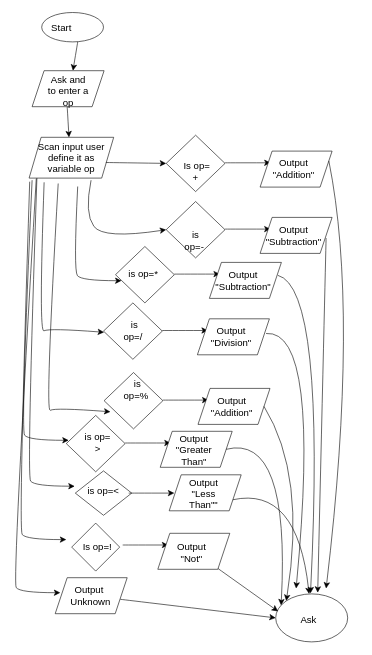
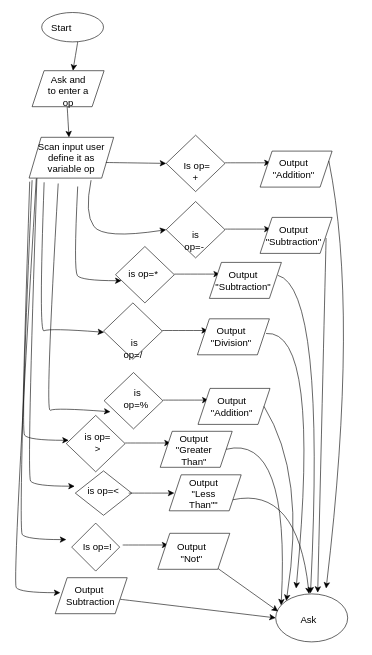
  <mxCell id="0" />
  <mxCell id="1" parent="0" />
  <mxCell id="2" value="" style="shape=parallelogram;perimeter=parallelogramPerimeter;whiteSpace=wrap;html=1;fixedSize=1;" vertex="1" parent="1"><mxGeometry x="53" y="117" width="120" height="60" as="geometry" /></mxCell>
  <mxCell id="3" value="Ask and to enter a op" style="text;strokeColor=none;fillColor=none;html=1;align=center;verticalAlign=middle;whiteSpace=wrap;rounded=0;fontSize=16;" vertex="1" parent="1"><mxGeometry x="74.5" y="128" width="77" height="45" as="geometry" /></mxCell>
  <mxCell id="4" value="" style="endArrow=classic;html=1;rounded=0;fontSize=12;startSize=8;endSize=8;curved=1;" edge="1" parent="1"><mxGeometry width="50" height="50" relative="1" as="geometry"><mxPoint x="111.5" y="177" as="sourcePoint" /><mxPoint x="114.5" y="228" as="targetPoint" /></mxGeometry></mxCell>
  <mxCell id="5" value="" style="shape=parallelogram;perimeter=parallelogramPerimeter;whiteSpace=wrap;html=1;fixedSize=1;" vertex="1" parent="1"><mxGeometry x="48" y="228" width="141" height="68" as="geometry" /></mxCell>
  <mxCell id="6" value="Scan input user define it as variable op" style="text;strokeColor=none;fillColor=none;html=1;align=center;verticalAlign=middle;whiteSpace=wrap;rounded=0;fontSize=16;" vertex="1" parent="1"><mxGeometry x="53" y="224.5" width="131" height="75" as="geometry" /></mxCell>
  <mxCell id="7" value="" style="ellipse;whiteSpace=wrap;html=1;" vertex="1" parent="1"><mxGeometry x="69" y="20" width="103" height="49" as="geometry" /></mxCell>
  <mxCell id="8" value="Start" style="text;strokeColor=none;fillColor=none;html=1;align=center;verticalAlign=middle;whiteSpace=wrap;rounded=0;fontSize=16;" vertex="1" parent="1"><mxGeometry x="71.5" y="29.5" width="60" height="30" as="geometry" /></mxCell>
  <mxCell id="9" value="" style="rhombus;whiteSpace=wrap;html=1;" vertex="1" parent="1"><mxGeometry x="276.5" y="224.5" width="98" height="94" as="geometry" /></mxCell>
  <mxCell id="10" value="&amp;nbsp;Is op= + " style="text;strokeColor=none;fillColor=none;html=1;align=center;verticalAlign=middle;whiteSpace=wrap;rounded=0;fontSize=16;" vertex="1" parent="1"><mxGeometry x="299" y="276" width="53" height="20" as="geometry" /></mxCell>
  <mxCell id="11" value="" style="endArrow=classic;html=1;rounded=0;fontSize=12;startSize=8;endSize=8;curved=1;entryX=0;entryY=0.5;entryDx=0;entryDy=0;" edge="1" parent="1" target="9"><mxGeometry width="50" height="50" relative="1" as="geometry"><mxPoint x="176" y="270" as="sourcePoint" /><mxPoint x="226" y="220" as="targetPoint" /></mxGeometry></mxCell>
  <mxCell id="12" value="" style="endArrow=classic;html=1;rounded=0;fontSize=12;startSize=8;endSize=8;curved=1;exitX=0.583;exitY=1;exitDx=0;exitDy=0;exitPerimeter=0;entryX=0.567;entryY=0;entryDx=0;entryDy=0;entryPerimeter=0;" edge="1" parent="1" source="7" target="2"><mxGeometry width="50" height="50" relative="1" as="geometry"><mxPoint x="129" y="100" as="sourcePoint" /><mxPoint x="179" y="50" as="targetPoint" /></mxGeometry></mxCell>
  <mxCell id="13" value="" style="endArrow=classic;html=1;rounded=0;fontSize=12;startSize=8;endSize=8;curved=1;" edge="1" parent="1"><mxGeometry width="50" height="50" relative="1" as="geometry"><mxPoint x="374.5" y="270.5" as="sourcePoint" /><mxPoint x="450.5" y="270.5" as="targetPoint" /></mxGeometry></mxCell>
  <mxCell id="14" value="" style="shape=parallelogram;perimeter=parallelogramPerimeter;whiteSpace=wrap;html=1;fixedSize=1;" vertex="1" parent="1"><mxGeometry x="433" y="251" width="120" height="60" as="geometry" /></mxCell>
  <mxCell id="15" value="Output &quot;Addition&quot;" style="text;strokeColor=none;fillColor=none;html=1;align=center;verticalAlign=middle;whiteSpace=wrap;rounded=0;fontSize=16;" vertex="1" parent="1"><mxGeometry x="459" y="266" width="60" height="30" as="geometry" /></mxCell>
  <mxCell id="16" value="" style="rhombus;whiteSpace=wrap;html=1;" vertex="1" parent="1"><mxGeometry x="276.5" y="335" width="98" height="94" as="geometry" /></mxCell>
  <mxCell id="17" value="&amp;nbsp;is op=-" style="text;strokeColor=none;fillColor=none;html=1;align=center;verticalAlign=middle;whiteSpace=wrap;rounded=0;fontSize=16;" vertex="1" parent="1"><mxGeometry x="297" y="390.5" width="53" height="20" as="geometry" /></mxCell>
  <mxCell id="18" value="" style="endArrow=classic;html=1;rounded=0;fontSize=12;startSize=8;endSize=8;curved=1;" edge="1" parent="1"><mxGeometry width="50" height="50" relative="1" as="geometry"><mxPoint x="374.5" y="381" as="sourcePoint" /><mxPoint x="450.5" y="381" as="targetPoint" /></mxGeometry></mxCell>
  <mxCell id="19" value="" style="shape=parallelogram;perimeter=parallelogramPerimeter;whiteSpace=wrap;html=1;fixedSize=1;" vertex="1" parent="1"><mxGeometry x="433" y="361.5" width="120" height="60" as="geometry" /></mxCell>
  <mxCell id="20" value="Output &quot;Subtraction&quot;" style="text;strokeColor=none;fillColor=none;html=1;align=center;verticalAlign=middle;whiteSpace=wrap;rounded=0;fontSize=16;" vertex="1" parent="1"><mxGeometry x="459" y="376.5" width="60" height="30" as="geometry" /></mxCell>
  <mxCell id="21" value="" style="endArrow=classic;html=1;rounded=0;fontSize=12;startSize=8;endSize=8;curved=1;entryX=0;entryY=0.5;entryDx=0;entryDy=0;exitX=0.75;exitY=1;exitDx=0;exitDy=0;" edge="1" parent="1" source="6" target="16"><mxGeometry width="50" height="50" relative="1" as="geometry"><mxPoint x="186" y="280" as="sourcePoint" /><mxPoint x="287" y="282" as="targetPoint" /><Array as="points"><mxPoint x="140" y="355" /><mxPoint x="172" y="398" /></Array></mxGeometry></mxCell>
  <mxCell id="22" value="" style="rhombus;whiteSpace=wrap;html=1;" vertex="1" parent="1"><mxGeometry x="192" y="410" width="98" height="94" as="geometry" /></mxCell>
  <mxCell id="23" value="is op=*" style="text;strokeColor=none;fillColor=none;html=1;align=center;verticalAlign=middle;whiteSpace=wrap;rounded=0;fontSize=16;" vertex="1" parent="1"><mxGeometry x="211.5" y="445.5" width="53" height="20" as="geometry" /></mxCell>
  <mxCell id="24" value="" style="endArrow=classic;html=1;rounded=0;fontSize=12;startSize=8;endSize=8;curved=1;" edge="1" parent="1"><mxGeometry width="50" height="50" relative="1" as="geometry"><mxPoint x="290" y="456" as="sourcePoint" /><mxPoint x="366" y="456" as="targetPoint" /></mxGeometry></mxCell>
  <mxCell id="25" value="" style="shape=parallelogram;perimeter=parallelogramPerimeter;whiteSpace=wrap;html=1;fixedSize=1;" vertex="1" parent="1"><mxGeometry x="348.5" y="436.5" width="120" height="60" as="geometry" /></mxCell>
  <mxCell id="26" value="Output &quot;Subtraction&quot;" style="text;strokeColor=none;fillColor=none;html=1;align=center;verticalAlign=middle;whiteSpace=wrap;rounded=0;fontSize=16;" vertex="1" parent="1"><mxGeometry x="374.5" y="451.5" width="60" height="30" as="geometry" /></mxCell>
  <mxCell id="27" value="" style="endArrow=classic;html=1;rounded=0;fontSize=12;startSize=8;endSize=8;curved=1;exitX=0;exitY=1;exitDx=0;exitDy=0;entryX=0;entryY=0.5;entryDx=0;entryDy=0;" edge="1" parent="1" source="6"><mxGeometry width="50" height="50" relative="1" as="geometry"><mxPoint x="40.5" y="575.5" as="sourcePoint" /><mxPoint x="114" y="733" as="targetPoint" /><Array as="points"><mxPoint x="34" y="716" /><mxPoint x="47" y="733" /></Array></mxGeometry></mxCell>
  <mxCell id="28" value="" style="endArrow=classic;html=1;rounded=0;fontSize=12;startSize=8;endSize=8;curved=1;exitX=0;exitY=1;exitDx=0;exitDy=0;" edge="1" parent="1"><mxGeometry width="50" height="50" relative="1" as="geometry"><mxPoint x="96.5" y="305" as="sourcePoint" /><mxPoint x="183.5" y="685.5" as="targetPoint" /><Array as="points"><mxPoint x="74.5" y="687.5" /><mxPoint x="92" y="678.5" /></Array></mxGeometry></mxCell>
  <mxCell id="29" value="" style="rhombus;whiteSpace=wrap;html=1;" vertex="1" parent="1"><mxGeometry x="172" y="504" width="98" height="94" as="geometry" /></mxCell>
- <mxCell id="30" value="&amp;nbsp;is op=/" style="text;strokeColor=none;fillColor=none;html=1;align=center;verticalAlign=middle;whiteSpace=wrap;rounded=0;fontSize=16;" vertex="1" parent="1"><mxGeometry x="194.5" y="540.5" width="53" height="20" as="geometry" /></mxCell>
+ <mxCell id="30" value="&amp;nbsp;is op=/" style="text;strokeColor=none;fillColor=none;html=1;align=center;verticalAlign=middle;whiteSpace=wrap;rounded=0;fontSize=16;" vertex="1" parent="1"><mxGeometry x="194.5" y="570.5" width="53" height="20" as="geometry" /></mxCell>
  <mxCell id="31" value="" style="endArrow=classic;html=1;rounded=0;fontSize=12;startSize=8;endSize=8;curved=1;" edge="1" parent="1"><mxGeometry width="50" height="50" relative="1" as="geometry"><mxPoint x="270" y="550" as="sourcePoint" /><mxPoint x="346" y="550" as="targetPoint" /></mxGeometry></mxCell>
  <mxCell id="32" value="" style="shape=parallelogram;perimeter=parallelogramPerimeter;whiteSpace=wrap;html=1;fixedSize=1;" vertex="1" parent="1"><mxGeometry x="328.5" y="530.5" width="120" height="60" as="geometry" /></mxCell>
  <mxCell id="33" value="Output &quot;Division&quot;" style="text;strokeColor=none;fillColor=none;html=1;align=center;verticalAlign=middle;whiteSpace=wrap;rounded=0;fontSize=16;" vertex="1" parent="1"><mxGeometry x="354.5" y="545.5" width="60" height="30" as="geometry" /></mxCell>
  <mxCell id="34" value="" style="rhombus;whiteSpace=wrap;html=1;" vertex="1" parent="1"><mxGeometry x="173" y="620" width="98" height="94" as="geometry" /></mxCell>
- <mxCell id="35" value="&amp;nbsp;is op=%" style="text;strokeColor=none;fillColor=none;html=1;align=center;verticalAlign=middle;whiteSpace=wrap;rounded=0;fontSize=16;" vertex="1" parent="1"><mxGeometry x="200" y="639" width="53" height="20" as="geometry" /></mxCell>
+ <mxCell id="35" value="&amp;nbsp;is op=%" style="text;strokeColor=none;fillColor=none;html=1;align=center;verticalAlign=middle;whiteSpace=wrap;rounded=0;fontSize=16;" vertex="1" parent="1"><mxGeometry x="200" y="654" width="53" height="20" as="geometry" /></mxCell>
  <mxCell id="36" value="" style="endArrow=classic;html=1;rounded=0;fontSize=12;startSize=8;endSize=8;curved=1;" edge="1" parent="1"><mxGeometry width="50" height="50" relative="1" as="geometry"><mxPoint x="271" y="666" as="sourcePoint" /><mxPoint x="347" y="666" as="targetPoint" /></mxGeometry></mxCell>
  <mxCell id="37" value="" style="shape=parallelogram;perimeter=parallelogramPerimeter;whiteSpace=wrap;html=1;fixedSize=1;" vertex="1" parent="1"><mxGeometry x="329.5" y="646.5" width="120" height="60" as="geometry" /></mxCell>
  <mxCell id="38" value="Output &quot;Addition&quot;" style="text;strokeColor=none;fillColor=none;html=1;align=center;verticalAlign=middle;whiteSpace=wrap;rounded=0;fontSize=16;" vertex="1" parent="1"><mxGeometry x="355.5" y="661.5" width="60" height="30" as="geometry" /></mxCell>
  <mxCell id="39" value="" style="endArrow=classic;html=1;rounded=0;fontSize=12;startSize=8;endSize=8;curved=1;exitX=0.153;exitY=1.047;exitDx=0;exitDy=0;exitPerimeter=0;" edge="1" parent="1" source="6"><mxGeometry width="50" height="50" relative="1" as="geometry"><mxPoint x="73" y="353" as="sourcePoint" /><mxPoint x="173" y="553" as="targetPoint" /><Array as="points"><mxPoint x="64" y="555" /><mxPoint x="81.5" y="546" /></Array></mxGeometry></mxCell>
  <mxCell id="40" value="" style="endArrow=classic;html=1;rounded=0;fontSize=12;startSize=8;endSize=8;curved=1;exitX=0.5;exitY=1;exitDx=0;exitDy=0;entryX=0;entryY=0.5;entryDx=0;entryDy=0;" edge="1" parent="1"><mxGeometry width="50" height="50" relative="1" as="geometry"><mxPoint x="129" y="310" as="sourcePoint" /><mxPoint x="202" y="467" as="targetPoint" /><Array as="points"><mxPoint x="122" y="450" /><mxPoint x="135" y="467" /></Array></mxGeometry></mxCell>
  <mxCell id="41" value="" style="rhombus;whiteSpace=wrap;html=1;" vertex="1" parent="1"><mxGeometry x="110" y="691.5" width="98" height="94" as="geometry" /></mxCell>
  <mxCell id="42" value="is op= &amp;gt;" style="text;strokeColor=none;fillColor=none;html=1;align=center;verticalAlign=middle;whiteSpace=wrap;rounded=0;fontSize=16;" vertex="1" parent="1"><mxGeometry x="136" y="727.5" width="53" height="19.5" as="geometry" /></mxCell>
  <mxCell id="43" value="" style="endArrow=classic;html=1;rounded=0;fontSize=12;startSize=8;endSize=8;curved=1;" edge="1" parent="1"><mxGeometry width="50" height="50" relative="1" as="geometry"><mxPoint x="208" y="737.5" as="sourcePoint" /><mxPoint x="284" y="737.5" as="targetPoint" /></mxGeometry></mxCell>
  <mxCell id="44" value="" style="shape=parallelogram;perimeter=parallelogramPerimeter;whiteSpace=wrap;html=1;fixedSize=1;" vertex="1" parent="1"><mxGeometry x="266.5" y="718" width="120" height="60" as="geometry" /></mxCell>
  <mxCell id="45" value="Output &quot;Greater Than&quot;" style="text;strokeColor=none;fillColor=none;html=1;align=center;verticalAlign=middle;whiteSpace=wrap;rounded=0;fontSize=16;" vertex="1" parent="1"><mxGeometry x="292.5" y="734" width="60" height="30" as="geometry" /></mxCell>
  <mxCell id="46" value="" style="endArrow=classic;html=1;rounded=0;fontSize=12;startSize=8;endSize=8;curved=1;exitX=0.061;exitY=0.953;exitDx=0;exitDy=0;entryX=0;entryY=0.5;entryDx=0;entryDy=0;exitPerimeter=0;" edge="1" parent="1" source="6"><mxGeometry width="50" height="50" relative="1" as="geometry"><mxPoint x="63" y="376.5" as="sourcePoint" /><mxPoint x="124" y="809.5" as="targetPoint" /><Array as="points"><mxPoint x="44" y="792.5" /><mxPoint x="57" y="809.5" /></Array></mxGeometry></mxCell>
  <mxCell id="47" value="" style="rhombus;whiteSpace=wrap;html=1;" vertex="1" parent="1"><mxGeometry x="125" y="784" width="94" height="74" as="geometry" /></mxCell>
  <mxCell id="48" value="" style="endArrow=classic;html=1;rounded=0;fontSize=12;startSize=8;endSize=8;curved=1;" edge="1" parent="1"><mxGeometry width="50" height="50" relative="1" as="geometry"><mxPoint x="214" y="821" as="sourcePoint" /><mxPoint x="290" y="821" as="targetPoint" /></mxGeometry></mxCell>
  <mxCell id="49" value="" style="shape=parallelogram;perimeter=parallelogramPerimeter;whiteSpace=wrap;html=1;fixedSize=1;" vertex="1" parent="1"><mxGeometry x="281.5" y="790.5" width="120" height="60" as="geometry" /></mxCell>
  <mxCell id="50" value="Output &quot;Less Than&quot;&quot;" style="text;strokeColor=none;fillColor=none;html=1;align=center;verticalAlign=middle;whiteSpace=wrap;rounded=0;fontSize=16;" vertex="1" parent="1"><mxGeometry x="308.5" y="806.5" width="60" height="30" as="geometry" /></mxCell>
  <mxCell id="51" value="is op=&amp;lt;" style="text;strokeColor=none;fillColor=none;html=1;align=center;verticalAlign=middle;whiteSpace=wrap;rounded=0;fontSize=16;" vertex="1" parent="1"><mxGeometry x="142" y="802" width="60" height="30" as="geometry" /></mxCell>
  <mxCell id="52" value="" style="endArrow=classic;html=1;rounded=0;fontSize=12;startSize=8;endSize=8;curved=1;entryX=0;entryY=0.5;entryDx=0;entryDy=0;" edge="1" parent="1"><mxGeometry width="50" height="50" relative="1" as="geometry"><mxPoint x="49" y="302" as="sourcePoint" /><mxPoint x="110" y="898.5" as="targetPoint" /><Array as="points"><mxPoint x="30" y="881.5" /><mxPoint x="43" y="898.5" /></Array></mxGeometry></mxCell>
  <mxCell id="53" value="is op= &amp;gt;" style="text;strokeColor=none;fillColor=none;html=1;align=center;verticalAlign=middle;whiteSpace=wrap;rounded=0;fontSize=16;" vertex="1" parent="1"><mxGeometry x="125" y="909.25" width="53" height="19.5" as="geometry" /></mxCell>
  <mxCell id="54" value="" style="endArrow=classic;html=1;rounded=0;fontSize=12;startSize=8;endSize=8;curved=1;" edge="1" parent="1"><mxGeometry width="50" height="50" relative="1" as="geometry"><mxPoint x="204" y="907.5" as="sourcePoint" /><mxPoint x="280" y="907.5" as="targetPoint" /></mxGeometry></mxCell>
  <mxCell id="55" value="" style="shape=parallelogram;perimeter=parallelogramPerimeter;whiteSpace=wrap;html=1;fixedSize=1;" vertex="1" parent="1"><mxGeometry x="262.5" y="888" width="120" height="60" as="geometry" /></mxCell>
  <mxCell id="56" value="Output &quot;Not&quot;" style="text;strokeColor=none;fillColor=none;html=1;align=center;verticalAlign=middle;whiteSpace=wrap;rounded=0;fontSize=16;" vertex="1" parent="1"><mxGeometry x="288.5" y="905" width="60" height="30" as="geometry" /></mxCell>
  <mxCell id="57" value="" style="rhombus;whiteSpace=wrap;html=1;" vertex="1" parent="1"><mxGeometry x="119" y="871" width="80" height="80" as="geometry" /></mxCell>
  <mxCell id="58" value="Is op=!" style="text;strokeColor=none;fillColor=none;html=1;align=center;verticalAlign=middle;whiteSpace=wrap;rounded=0;fontSize=16;" vertex="1" parent="1"><mxGeometry x="132" y="896" width="60" height="30" as="geometry" /></mxCell>
  <mxCell id="59" value="" style="endArrow=classic;html=1;rounded=0;fontSize=12;startSize=8;endSize=8;curved=1;entryX=0;entryY=0.5;entryDx=0;entryDy=0;exitX=0.053;exitY=0.967;exitDx=0;exitDy=0;exitPerimeter=0;" edge="1" parent="1" source="6"><mxGeometry width="50" height="50" relative="1" as="geometry"><mxPoint x="33" y="253" as="sourcePoint" /><mxPoint x="100" y="987" as="targetPoint" /><Array as="points"><mxPoint x="20" y="970" /><mxPoint x="33" y="987" /></Array></mxGeometry></mxCell>
  <mxCell id="60" value="" style="shape=parallelogram;perimeter=parallelogramPerimeter;whiteSpace=wrap;html=1;fixedSize=1;" vertex="1" parent="1"><mxGeometry x="91.5" y="962" width="120" height="60" as="geometry" /></mxCell>
- <mxCell id="61" value="&lt;div&gt;Output&amp;nbsp;&lt;/div&gt;&lt;div&gt;Unknown&lt;/div&gt;" style="text;strokeColor=none;fillColor=none;html=1;align=center;verticalAlign=middle;whiteSpace=wrap;rounded=0;fontSize=16;" vertex="1" parent="1"><mxGeometry x="52.5" y="977" width="195" height="30" as="geometry" /></mxCell>
+ <mxCell id="61" value="&lt;div&gt;Output&amp;nbsp;&lt;/div&gt;&lt;div&gt;Subtraction&lt;/div&gt;" style="text;strokeColor=none;fillColor=none;html=1;align=center;verticalAlign=middle;whiteSpace=wrap;rounded=0;fontSize=16;" vertex="1" parent="1"><mxGeometry x="52.5" y="977" width="195" height="30" as="geometry" /></mxCell>
  <mxCell id="62" value="" style="endArrow=classic;html=1;rounded=0;fontSize=12;startSize=8;endSize=8;curved=1;exitX=1;exitY=0.5;exitDx=0;exitDy=0;" edge="1" parent="1"><mxGeometry width="50" height="50" relative="1" as="geometry"><mxPoint x="543" y="396" as="sourcePoint" /><mxPoint x="529" y="987" as="targetPoint" /></mxGeometry></mxCell>
  <mxCell id="63" value="" style="endArrow=classic;html=1;rounded=0;fontSize=12;startSize=8;endSize=8;curved=1;exitX=1;exitY=0.5;exitDx=0;exitDy=0;" edge="1" parent="1"><mxGeometry width="50" height="50" relative="1" as="geometry"><mxPoint x="462.5" y="458" as="sourcePoint" /><mxPoint x="517" y="988" as="targetPoint" /><Array as="points"><mxPoint x="542" y="479" /></Array></mxGeometry></mxCell>
  <mxCell id="64" value="" style="endArrow=classic;html=1;rounded=0;fontSize=12;startSize=8;endSize=8;curved=1;exitX=1;exitY=0.25;exitDx=0;exitDy=0;" edge="1" parent="1" source="14"><mxGeometry width="50" height="50" relative="1" as="geometry"><mxPoint x="553" y="406" as="sourcePoint" /><mxPoint x="543" y="980" as="targetPoint" /><Array as="points"><mxPoint x="598" y="518" /></Array></mxGeometry></mxCell>
  <mxCell id="65" value="" style="endArrow=classic;html=1;rounded=0;fontSize=12;startSize=8;endSize=8;curved=1;exitX=0.954;exitY=0.408;exitDx=0;exitDy=0;exitPerimeter=0;" edge="1" parent="1" source="32"><mxGeometry width="50" height="50" relative="1" as="geometry"><mxPoint x="378" y="837" as="sourcePoint" /><mxPoint x="493" y="980" as="targetPoint" /><Array as="points"><mxPoint x="534" y="548" /></Array></mxGeometry></mxCell>
  <mxCell id="66" value="" style="ellipse;whiteSpace=wrap;html=1;" vertex="1" parent="1"><mxGeometry x="459" y="989" width="120" height="80" as="geometry" /></mxCell>
  <mxCell id="67" value="Ask" style="text;strokeColor=none;fillColor=none;html=1;align=center;verticalAlign=middle;whiteSpace=wrap;rounded=0;fontSize=16;" vertex="1" parent="1"><mxGeometry x="484" y="1017" width="60" height="30" as="geometry" /></mxCell>
  <mxCell id="68" value="" style="endArrow=classic;html=1;rounded=0;fontSize=12;startSize=8;endSize=8;curved=1;exitX=1;exitY=0.5;exitDx=0;exitDy=0;entryX=0;entryY=0;entryDx=0;entryDy=0;" edge="1" parent="1" source="37" target="66"><mxGeometry width="50" height="50" relative="1" as="geometry"><mxPoint x="378" y="837" as="sourcePoint" /><mxPoint x="428" y="787" as="targetPoint" /><Array as="points"><mxPoint x="510" y="791" /></Array></mxGeometry></mxCell>
  <mxCell id="69" value="" style="endArrow=classic;html=1;rounded=0;fontSize=12;startSize=8;endSize=8;curved=1;exitX=1;exitY=0.5;exitDx=0;exitDy=0;entryX=0.075;entryY=0.238;entryDx=0;entryDy=0;entryPerimeter=0;" edge="1" parent="1" source="44" target="66"><mxGeometry width="50" height="50" relative="1" as="geometry"><mxPoint x="378" y="837" as="sourcePoint" /><mxPoint x="428" y="787" as="targetPoint" /><Array as="points"><mxPoint x="483" y="721" /></Array></mxGeometry></mxCell>
  <mxCell id="70" value="" style="endArrow=classic;html=1;rounded=0;fontSize=12;startSize=8;endSize=8;curved=1;exitX=1;exitY=0.75;exitDx=0;exitDy=0;" edge="1" parent="1" source="49" target="66"><mxGeometry width="50" height="50" relative="1" as="geometry"><mxPoint x="378" y="837" as="sourcePoint" /><mxPoint x="428" y="787" as="targetPoint" /><Array as="points"><mxPoint x="495" y="809" /></Array></mxGeometry></mxCell>
  <mxCell id="71" value="" style="endArrow=classic;html=1;rounded=0;fontSize=12;startSize=8;endSize=8;curved=1;entryX=0.033;entryY=0.363;entryDx=0;entryDy=0;entryPerimeter=0;" edge="1" parent="1" source="55" target="66"><mxGeometry width="50" height="50" relative="1" as="geometry"><mxPoint x="378" y="837" as="sourcePoint" /><mxPoint x="428" y="787" as="targetPoint" /></mxGeometry></mxCell>
  <mxCell id="72" value="" style="endArrow=classic;html=1;rounded=0;fontSize=12;startSize=8;endSize=8;curved=1;entryX=0;entryY=0.5;entryDx=0;entryDy=0;" edge="1" parent="1" target="66"><mxGeometry width="50" height="50" relative="1" as="geometry"><mxPoint x="200" y="998" as="sourcePoint" /><mxPoint x="250" y="948" as="targetPoint" /></mxGeometry></mxCell>
